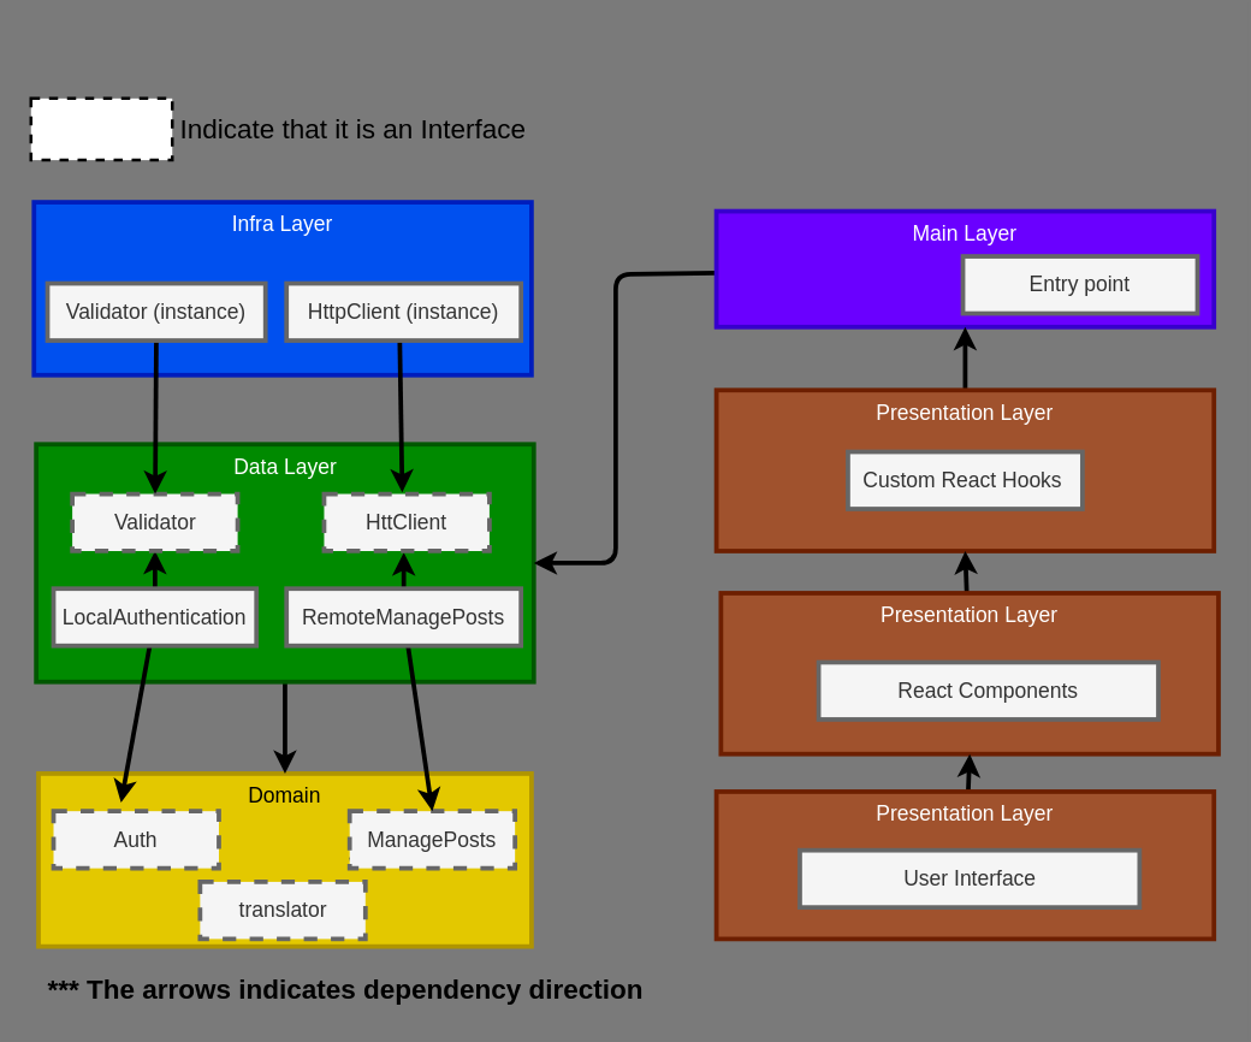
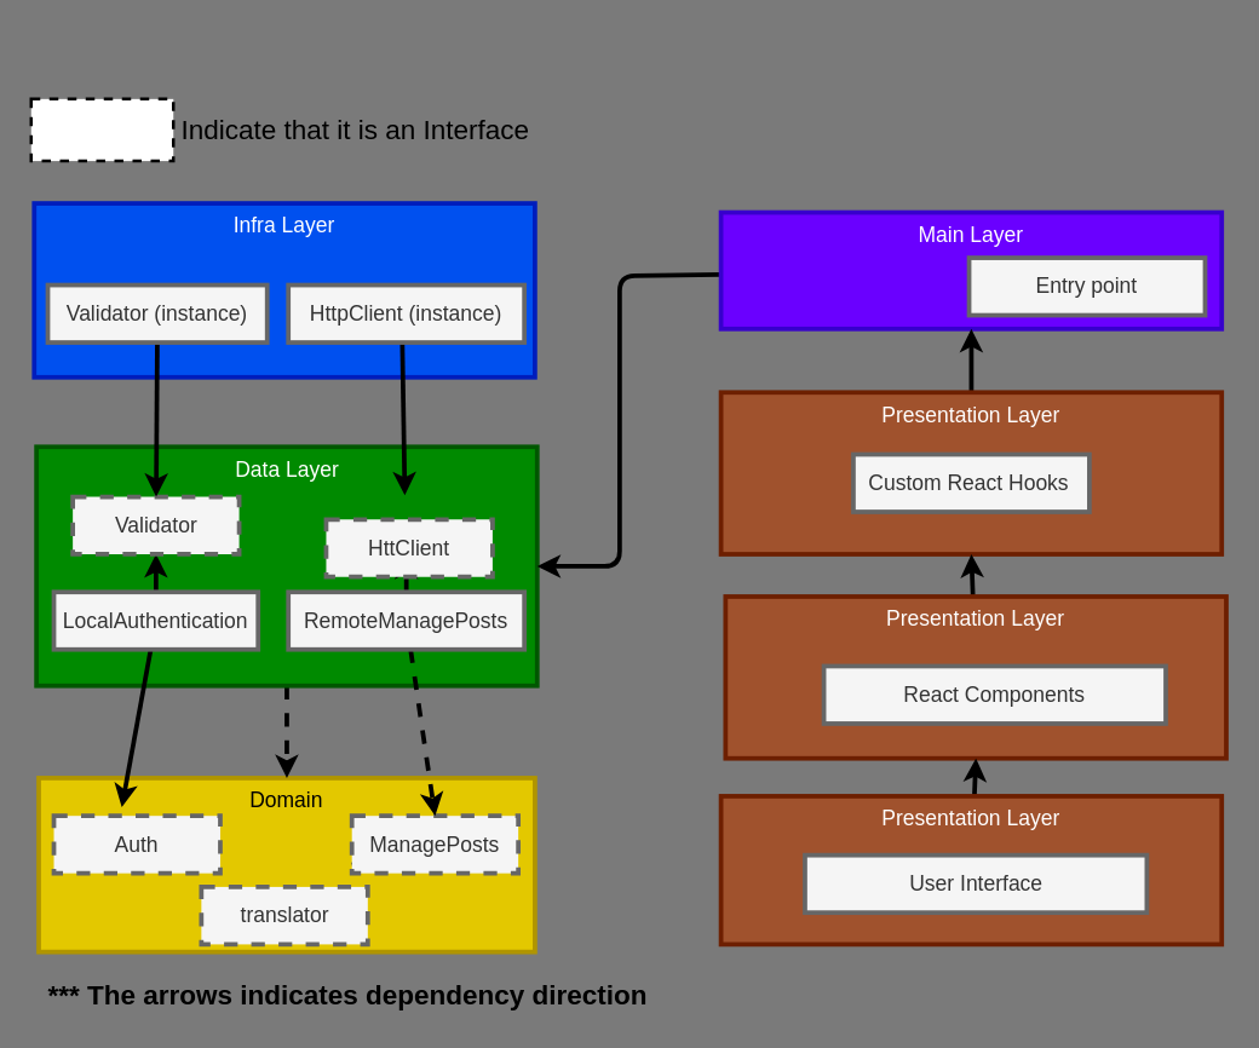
  <mxCell id="0" />
  <mxCell id="1" parent="0" />
  <mxCell id="2" value="" style="group" parent="1" vertex="1" connectable="0"><mxGeometry x="22" y="20" width="788" height="648" as="geometry" /></mxCell>
  <mxCell id="3" value="" style="group;aspect=fixed;strokeColor=none;strokeWidth=3;" parent="2" vertex="1" connectable="0"><mxGeometry y="114" width="788" height="495" as="geometry" /></mxCell>
  <mxCell id="4" value="&lt;font style=&quot;font-size: 14px&quot;&gt;Domain&lt;/font&gt;" style="whiteSpace=wrap;html=1;fontSize=12;strokeWidth=3;fillColor=#e3c800;fontColor=#000000;strokeColor=#B09500;horizontal=1;verticalAlign=top;" parent="3" vertex="1"><mxGeometry x="3" y="380" width="328" height="115" as="geometry" /></mxCell>
  <mxCell id="5" value="Auth" style="whiteSpace=wrap;html=1;fontSize=14;strokeWidth=3;dashed=1;fillColor=#f5f5f5;fontColor=#333333;strokeColor=#666666;" parent="3" vertex="1"><mxGeometry x="13" y="405" width="110" height="38" as="geometry" /></mxCell>
  <mxCell id="6" style="edgeStyle=none;html=1;fontSize=14;strokeWidth=3;" parent="3" source="7" edge="1"><mxGeometry relative="1" as="geometry"><mxPoint x="250.857" y="427.429" as="targetPoint" /></mxGeometry></mxCell>
  <mxCell id="7" value="ManagePosts" style="whiteSpace=wrap;html=1;fontSize=14;strokeWidth=3;dashed=1;fillColor=#f5f5f5;fontColor=#333333;strokeColor=#666666;" parent="3" vertex="1"><mxGeometry x="210" y="405" width="110" height="38" as="geometry" /></mxCell>
- <mxCell id="8" style="edgeStyle=none;html=1;entryX=0.5;entryY=0;entryDx=0;entryDy=0;fontSize=14;strokeWidth=3;" parent="3" source="9" target="4" edge="1"><mxGeometry relative="1" as="geometry" /></mxCell>
+ <mxCell id="8" style="edgeStyle=none;html=1;entryX=0.5;entryY=0;entryDx=0;entryDy=0;fontSize=14;strokeWidth=3;dashed=1;" parent="3" source="9" target="4" edge="1"><mxGeometry relative="1" as="geometry" /></mxCell>
  <mxCell id="9" value="&lt;span style=&quot;font-size: 14px&quot;&gt;Data Layer&lt;/span&gt;" style="whiteSpace=wrap;html=1;fontSize=12;strokeWidth=3;fillColor=#008a00;fontColor=#ffffff;strokeColor=#005700;horizontal=1;verticalAlign=top;" parent="3" vertex="1"><mxGeometry x="1.5" y="161" width="331" height="158" as="geometry" /></mxCell>
  <mxCell id="10" style="edgeStyle=none;html=1;entryX=0.408;entryY=-0.15;entryDx=0;entryDy=0;entryPerimeter=0;fontSize=14;strokeWidth=3;" parent="3" source="12" target="5" edge="1"><mxGeometry relative="1" as="geometry" /></mxCell>
  <mxCell id="11" style="edgeStyle=none;html=1;entryX=0.5;entryY=1;entryDx=0;entryDy=0;strokeWidth=3;" edge="1" parent="3" source="12" target="33"><mxGeometry relative="1" as="geometry" /></mxCell>
  <mxCell id="12" value="LocalAuthentication" style="whiteSpace=wrap;html=1;fontSize=14;strokeWidth=3;fillColor=#f5f5f5;fontColor=#333333;strokeColor=#666666;" parent="3" vertex="1"><mxGeometry x="13" y="257" width="135" height="38" as="geometry" /></mxCell>
- <mxCell id="13" style="edgeStyle=none;html=1;fontSize=14;entryX=0.5;entryY=0;entryDx=0;entryDy=0;strokeWidth=3;" parent="3" source="15" target="7" edge="1"><mxGeometry relative="1" as="geometry"><mxPoint x="246" y="423" as="targetPoint" /></mxGeometry></mxCell>
+ <mxCell id="13" style="edgeStyle=none;html=1;fontSize=14;entryX=0.5;entryY=0;entryDx=0;entryDy=0;strokeWidth=3;dashed=1;" parent="3" source="15" target="7" edge="1"><mxGeometry relative="1" as="geometry"><mxPoint x="246" y="423" as="targetPoint" /></mxGeometry></mxCell>
  <mxCell id="14" style="edgeStyle=none;html=1;fontSize=14;strokeWidth=3;" parent="3" edge="1"><mxGeometry relative="1" as="geometry"><mxPoint x="246" y="262" as="sourcePoint" /><mxPoint x="246" y="233" as="targetPoint" /></mxGeometry></mxCell>
  <mxCell id="15" value="RemoteManagePosts" style="whiteSpace=wrap;html=1;fontSize=14;strokeWidth=3;fillColor=#f5f5f5;fontColor=#333333;strokeColor=#666666;" parent="3" vertex="1"><mxGeometry x="168" y="257" width="156" height="38" as="geometry" /></mxCell>
  <mxCell id="16" value="&lt;span style=&quot;font-size: 14px&quot;&gt;Infra Layer&lt;/span&gt;" style="whiteSpace=wrap;html=1;fontSize=12;strokeWidth=3;fillColor=#0050ef;fontColor=#ffffff;strokeColor=#001DBC;horizontal=1;verticalAlign=top;" parent="3" vertex="1"><mxGeometry width="331" height="115" as="geometry" /></mxCell>
- <mxCell id="17" value="HttClient" style="whiteSpace=wrap;html=1;fontSize=14;strokeWidth=3;dashed=1;fillColor=#f5f5f5;fontColor=#333333;strokeColor=#666666;" parent="3" vertex="1"><mxGeometry x="193" y="194" width="110" height="38" as="geometry" /></mxCell>
+ <mxCell id="17" value="HttClient" style="whiteSpace=wrap;html=1;fontSize=14;strokeWidth=3;dashed=1;fillColor=#f5f5f5;fontColor=#333333;strokeColor=#666666;" parent="3" vertex="1"><mxGeometry x="193" y="209" width="110" height="38" as="geometry" /></mxCell>
  <mxCell id="18" style="edgeStyle=none;html=1;entryX=0.5;entryY=0;entryDx=0;entryDy=0;fontSize=14;strokeWidth=3;" parent="3" edge="1"><mxGeometry relative="1" as="geometry"><mxPoint x="243.314" y="91" as="sourcePoint" /><mxPoint x="245" y="193" as="targetPoint" /></mxGeometry></mxCell>
  <mxCell id="19" value="HttpClient (instance)" style="whiteSpace=wrap;html=1;fontSize=14;strokeWidth=3;fillColor=#f5f5f5;fontColor=#333333;strokeColor=#666666;" parent="3" vertex="1"><mxGeometry x="168" y="54" width="156" height="38" as="geometry" /></mxCell>
  <mxCell id="20" value="translator" style="whiteSpace=wrap;html=1;fontSize=14;strokeWidth=3;dashed=1;fillColor=#f5f5f5;fontColor=#333333;strokeColor=#666666;" parent="3" vertex="1"><mxGeometry x="110.5" y="452" width="110" height="38" as="geometry" /></mxCell>
  <mxCell id="21" style="edgeStyle=none;html=1;entryX=1;entryY=0.5;entryDx=0;entryDy=0;fontSize=14;strokeWidth=3;" parent="3" source="22" target="9" edge="1"><mxGeometry relative="1" as="geometry"><Array as="points"><mxPoint x="387" y="48" /><mxPoint x="387" y="240" /></Array></mxGeometry></mxCell>
  <mxCell id="22" value="&lt;span style=&quot;font-size: 14px&quot;&gt;Main Layer&lt;/span&gt;" style="whiteSpace=wrap;html=1;fontSize=12;strokeWidth=3;fillColor=#6a00ff;fontColor=#ffffff;strokeColor=#3700CC;horizontal=1;verticalAlign=top;" parent="3" vertex="1"><mxGeometry x="454" y="6" width="331" height="77" as="geometry" /></mxCell>
  <mxCell id="23" style="edgeStyle=none;html=1;entryX=0.5;entryY=1;entryDx=0;entryDy=0;fontSize=14;strokeWidth=3;" parent="3" source="24" target="22" edge="1"><mxGeometry relative="1" as="geometry" /></mxCell>
  <mxCell id="24" value="&lt;span style=&quot;font-size: 14px&quot;&gt;Presentation Layer&lt;/span&gt;" style="whiteSpace=wrap;html=1;fontSize=12;strokeWidth=3;fillColor=#a0522d;fontColor=#ffffff;strokeColor=#6D1F00;horizontal=1;verticalAlign=top;" parent="3" vertex="1"><mxGeometry x="454" y="125" width="331" height="107" as="geometry" /></mxCell>
  <mxCell id="25" value="Custom React Hooks&amp;nbsp;" style="whiteSpace=wrap;html=1;fontSize=14;strokeWidth=3;fillColor=#f5f5f5;fontColor=#333333;strokeColor=#666666;" parent="3" vertex="1"><mxGeometry x="541.5" y="166" width="156" height="38" as="geometry" /></mxCell>
  <mxCell id="26" style="edgeStyle=none;html=1;entryX=0.5;entryY=1;entryDx=0;entryDy=0;fontSize=14;strokeWidth=3;" parent="3" source="27" target="24" edge="1"><mxGeometry relative="1" as="geometry" /></mxCell>
  <mxCell id="27" value="&lt;span style=&quot;font-size: 14px&quot;&gt;Presentation Layer&lt;/span&gt;" style="whiteSpace=wrap;html=1;fontSize=12;strokeWidth=3;fillColor=#a0522d;fontColor=#ffffff;strokeColor=#6D1F00;horizontal=1;verticalAlign=top;" parent="3" vertex="1"><mxGeometry x="457" y="260" width="331" height="107" as="geometry" /></mxCell>
  <mxCell id="28" value="React Components" style="whiteSpace=wrap;html=1;fontSize=14;strokeWidth=3;fillColor=#f5f5f5;fontColor=#333333;strokeColor=#666666;" parent="3" vertex="1"><mxGeometry x="522" y="306" width="226" height="38" as="geometry" /></mxCell>
  <mxCell id="29" value="Entry point" style="whiteSpace=wrap;html=1;fontSize=14;strokeWidth=3;fillColor=#f5f5f5;fontColor=#333333;strokeColor=#666666;" parent="3" vertex="1"><mxGeometry x="618" y="36" width="156" height="38" as="geometry" /></mxCell>
  <mxCell id="30" style="edgeStyle=none;html=1;entryX=0.5;entryY=1;entryDx=0;entryDy=0;fontSize=14;strokeWidth=3;" parent="3" source="31" target="27" edge="1"><mxGeometry relative="1" as="geometry" /></mxCell>
  <mxCell id="31" value="&lt;span style=&quot;font-size: 14px&quot;&gt;Presentation Layer&lt;/span&gt;" style="whiteSpace=wrap;html=1;fontSize=12;strokeWidth=3;fillColor=#a0522d;fontColor=#ffffff;strokeColor=#6D1F00;horizontal=1;verticalAlign=top;" parent="3" vertex="1"><mxGeometry x="454" y="392" width="331" height="98" as="geometry" /></mxCell>
  <mxCell id="32" value="User Interface" style="whiteSpace=wrap;html=1;fontSize=14;strokeWidth=3;fillColor=#f5f5f5;fontColor=#333333;strokeColor=#666666;" parent="3" vertex="1"><mxGeometry x="509.5" y="431" width="226" height="38" as="geometry" /></mxCell>
  <mxCell id="33" value="Validator" style="whiteSpace=wrap;html=1;fontSize=14;strokeWidth=3;dashed=1;fillColor=#f5f5f5;fontColor=#333333;strokeColor=#666666;" vertex="1" parent="3"><mxGeometry x="25.5" y="194" width="110" height="38" as="geometry" /></mxCell>
  <mxCell id="34" style="edgeStyle=none;html=1;strokeWidth=3;" edge="1" parent="3" source="35" target="33"><mxGeometry relative="1" as="geometry" /></mxCell>
  <mxCell id="35" value="Validator (instance)" style="whiteSpace=wrap;html=1;fontSize=14;strokeWidth=3;fillColor=#f5f5f5;fontColor=#333333;strokeColor=#666666;" vertex="1" parent="3"><mxGeometry x="9" y="54" width="145" height="38" as="geometry" /></mxCell>
  <mxCell id="36" value="*** The arrows indicates dependency direction" style="text;html=1;align=center;verticalAlign=middle;resizable=0;points=[];autosize=1;strokeColor=none;fillColor=none;fontSize=18;strokeWidth=2;fontStyle=1" parent="2" vertex="1"><mxGeometry x="4" y="625" width="406" height="26" as="geometry" /></mxCell>
  <mxCell id="37" value="" style="whiteSpace=wrap;html=1;fontSize=14;strokeWidth=2;dashed=1;" parent="2" vertex="1"><mxGeometry x="-2" y="45" width="94" height="41" as="geometry" /></mxCell>
  <mxCell id="38" value="Indicate that it is an Interface" style="text;html=1;align=center;verticalAlign=middle;resizable=0;points=[];autosize=1;strokeColor=none;fillColor=none;fontSize=18;" vertex="1" parent="2"><mxGeometry x="92" y="52.5" width="240" height="26" as="geometry" /></mxCell>
